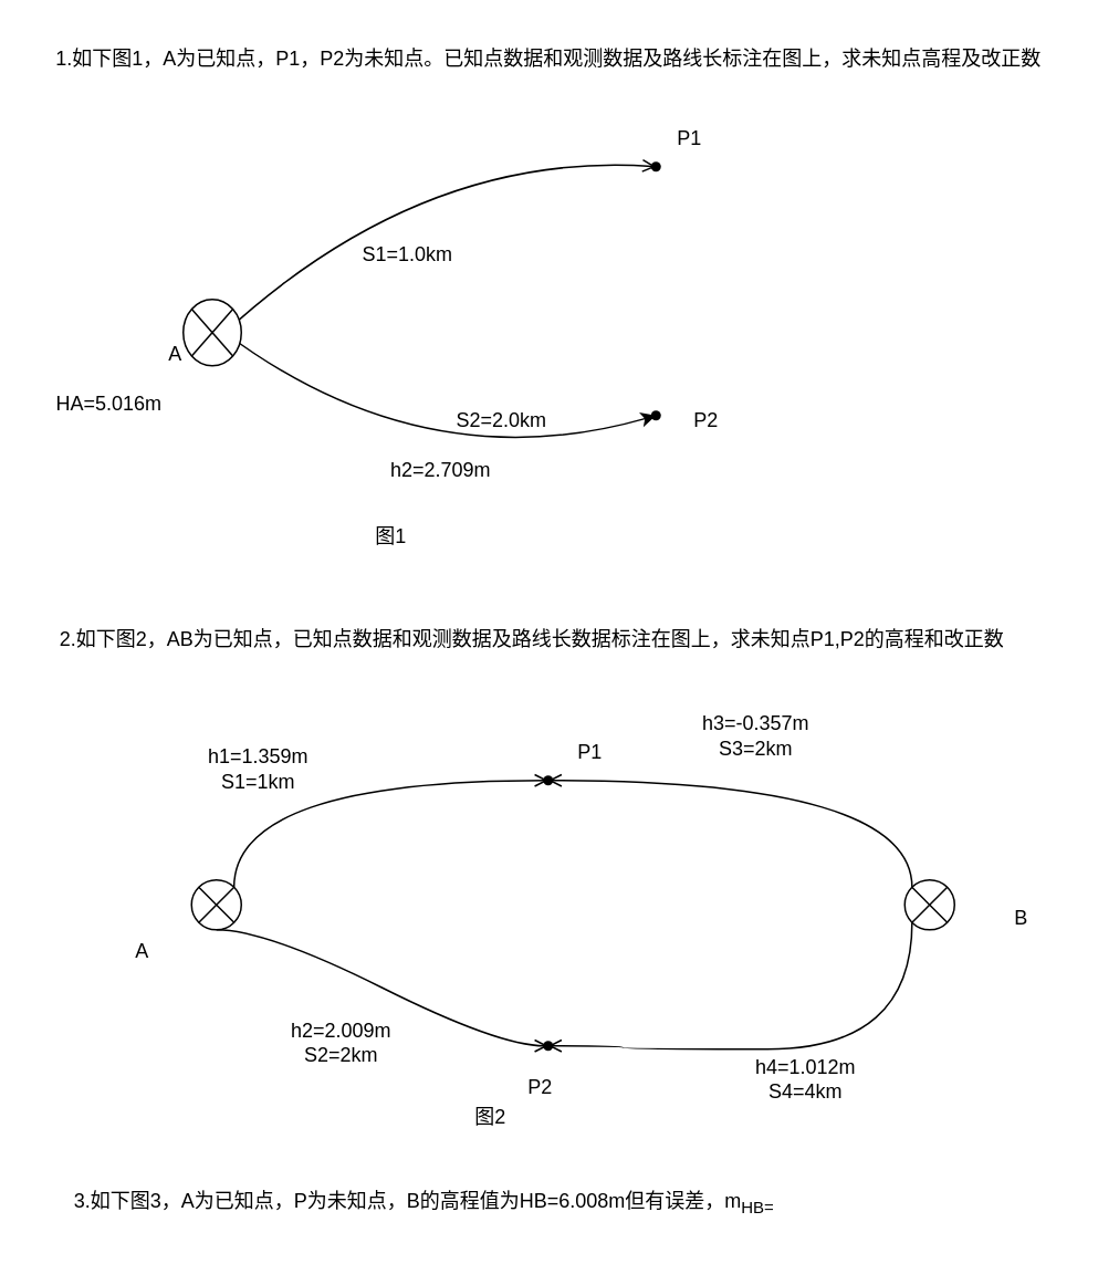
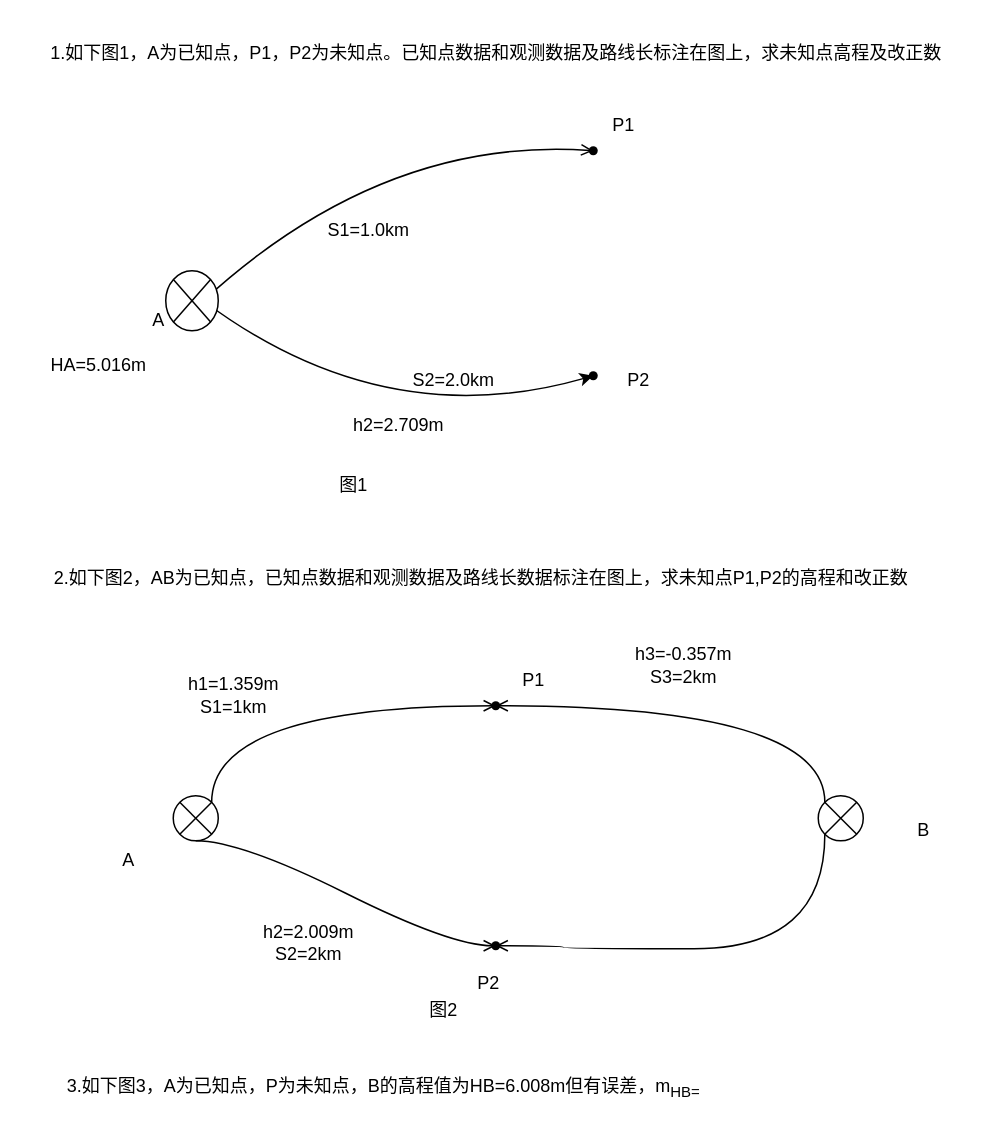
  <mxCell id="0" />
  <mxCell id="1" parent="0" />
  <mxCell id="2" value="" style="shape=waypoint;sketch=0;fillStyle=solid;size=6;pointerEvents=1;points=[];fillColor=none;resizable=0;rotatable=0;perimeter=centerPerimeter;snapToPoint=1;" vertex="1" parent="1"><mxGeometry x="385" y="240" width="20" height="20" as="geometry" /></mxCell>
  <mxCell id="3" value="" style="shape=waypoint;sketch=0;fillStyle=solid;size=6;pointerEvents=1;points=[];fillColor=none;resizable=0;rotatable=0;perimeter=centerPerimeter;snapToPoint=1;" vertex="1" parent="1"><mxGeometry x="385" y="90" width="20" height="20" as="geometry" /></mxCell>
  <mxCell id="4" value="" style="curved=1;endArrow=open;html=1;rounded=0;exitX=0.38;exitY=-0.08;exitDx=0;exitDy=0;exitPerimeter=0;entryX=0.1;entryY=0.12;entryDx=0;entryDy=0;entryPerimeter=0;endFill=0;strokeColor=default;" edge="1" parent="1" target="3"><mxGeometry width="50" height="50" relative="1" as="geometry"><mxPoint x="135" y="200" as="sourcePoint" /><mxPoint x="445" y="190" as="targetPoint" /><Array as="points"><mxPoint x="255" y="90" /></Array></mxGeometry></mxCell>
  <mxCell id="5" value="" style="curved=1;endArrow=classic;html=1;rounded=0;entryX=0.74;entryY=0.62;entryDx=0;entryDy=0;entryPerimeter=0;" edge="1" parent="1" target="2"><mxGeometry width="50" height="50" relative="1" as="geometry"><mxPoint x="135" y="200" as="sourcePoint" /><mxPoint x="445" y="190" as="targetPoint" /><Array as="points"><mxPoint x="255" y="290" /></Array></mxGeometry></mxCell>
  <mxCell id="6" value="P1" style="text;html=1;align=center;verticalAlign=middle;resizable=0;points=[];autosize=1;strokeColor=none;fillColor=none;" vertex="1" parent="1"><mxGeometry x="395" y="68" width="40" height="30" as="geometry" /></mxCell>
  <mxCell id="7" value="P2" style="text;html=1;align=center;verticalAlign=middle;resizable=0;points=[];autosize=1;strokeColor=none;fillColor=none;" vertex="1" parent="1"><mxGeometry x="405" y="238" width="40" height="30" as="geometry" /></mxCell>
  <mxCell id="8" value="A" style="text;html=1;align=center;verticalAlign=middle;resizable=0;points=[];autosize=1;strokeColor=none;fillColor=none;" vertex="1" parent="1"><mxGeometry x="90" y="198" width="30" height="30" as="geometry" /></mxCell>
  <mxCell id="9" value="S1=1.0km" style="text;html=1;align=center;verticalAlign=middle;resizable=0;points=[];autosize=1;strokeColor=none;fillColor=none;" vertex="1" parent="1"><mxGeometry x="205" y="138" width="80" height="30" as="geometry" /></mxCell>
  <mxCell id="10" value="h2=2.709m" style="text;html=1;align=center;verticalAlign=middle;resizable=0;points=[];autosize=1;strokeColor=none;fillColor=none;" vertex="1" parent="1"><mxGeometry x="225" y="268" width="80" height="30" as="geometry" /></mxCell>
  <mxCell id="11" value="&lt;span style=&quot;white-space: pre;&quot;&gt;&#09;&lt;/span&gt;&lt;span style=&quot;white-space: pre;&quot;&gt;&#09;&lt;/span&gt;S2=2.0km" style="text;html=1;align=center;verticalAlign=middle;resizable=0;points=[];autosize=1;strokeColor=none;fillColor=none;" vertex="1" parent="1"><mxGeometry x="210" y="238" width="130" height="30" as="geometry" /></mxCell>
  <mxCell id="12" value="HA=5.016m" style="text;html=1;align=center;verticalAlign=middle;resizable=0;points=[];autosize=1;strokeColor=none;fillColor=none;" vertex="1" parent="1"><mxGeometry x="20" y="228" width="90" height="30" as="geometry" /></mxCell>
  <mxCell id="13" value="" style="shape=sumEllipse;perimeter=ellipsePerimeter;whiteSpace=wrap;html=1;backgroundOutline=1;" vertex="1" parent="1"><mxGeometry x="110" y="180" width="35" height="40" as="geometry" /></mxCell>
  <mxCell id="14" value="1.如下图1，A为已知点，P1，P2为未知点。已知点数据和观测数据及路线长标注在图上，求未知点高程及改正数" style="text;html=1;align=center;verticalAlign=middle;resizable=0;points=[];autosize=1;strokeColor=none;fillColor=none;" vertex="1" parent="1"><mxGeometry x="20" y="20" width="620" height="30" as="geometry" /></mxCell>
  <mxCell id="15" value="图1" style="text;html=1;align=center;verticalAlign=middle;resizable=0;points=[];autosize=1;strokeColor=none;fillColor=none;" vertex="1" parent="1"><mxGeometry x="215" y="308" width="40" height="30" as="geometry" /></mxCell>
  <mxCell id="16" value="2.如下图2，AB为已知点，已知点数据和观测数据及路线长数据标注在图上，求未知点P1,P2的高程和改正数" style="text;html=1;align=center;verticalAlign=middle;resizable=0;points=[];autosize=1;strokeColor=none;fillColor=none;" vertex="1" parent="1"><mxGeometry x="25" y="370" width="590" height="30" as="geometry" /></mxCell>
  <mxCell id="17" value="" style="shape=sumEllipse;perimeter=ellipsePerimeter;whiteSpace=wrap;html=1;backgroundOutline=1;" vertex="1" parent="1"><mxGeometry x="115" y="530" width="30" height="30" as="geometry" /></mxCell>
  <mxCell id="18" value="" style="shape=sumEllipse;perimeter=ellipsePerimeter;whiteSpace=wrap;html=1;backgroundOutline=1;" vertex="1" parent="1"><mxGeometry x="545" y="530" width="30" height="30" as="geometry" /></mxCell>
  <mxCell id="19" value="" style="shape=waypoint;sketch=0;fillStyle=solid;size=6;pointerEvents=1;points=[];fillColor=none;resizable=0;rotatable=0;perimeter=centerPerimeter;snapToPoint=1;" vertex="1" parent="1"><mxGeometry x="320" y="620" width="20" height="20" as="geometry" /></mxCell>
  <mxCell id="20" value="" style="shape=waypoint;sketch=0;fillStyle=solid;size=6;pointerEvents=1;points=[];fillColor=none;resizable=0;rotatable=0;perimeter=centerPerimeter;snapToPoint=1;" vertex="1" parent="1"><mxGeometry x="320" y="460" width="20" height="20" as="geometry" /></mxCell>
  <mxCell id="21" value="A" style="text;html=1;align=center;verticalAlign=middle;resizable=0;points=[];autosize=1;strokeColor=none;fillColor=none;" vertex="1" parent="1"><mxGeometry x="70" y="558" width="30" height="30" as="geometry" /></mxCell>
  <mxCell id="22" value="B" style="text;html=1;align=center;verticalAlign=middle;resizable=0;points=[];autosize=1;strokeColor=none;fillColor=none;" vertex="1" parent="1"><mxGeometry x="600" y="538" width="30" height="30" as="geometry" /></mxCell>
  <mxCell id="23" value="P1" style="text;html=1;align=center;verticalAlign=middle;resizable=0;points=[];autosize=1;strokeColor=none;fillColor=none;" vertex="1" parent="1"><mxGeometry x="335" y="438" width="40" height="30" as="geometry" /></mxCell>
  <mxCell id="24" value="P2" style="text;html=1;align=center;verticalAlign=middle;resizable=0;points=[];autosize=1;strokeColor=none;fillColor=none;" vertex="1" parent="1"><mxGeometry x="305" y="640" width="40" height="30" as="geometry" /></mxCell>
  <mxCell id="25" style="edgeStyle=orthogonalEdgeStyle;rounded=0;orthogonalLoop=1;jettySize=auto;html=1;exitX=1;exitY=0;exitDx=0;exitDy=0;entryX=0.19;entryY=0.58;entryDx=0;entryDy=0;entryPerimeter=0;curved=1;endArrow=open;endFill=0;" edge="1" parent="1" source="17" target="20"><mxGeometry relative="1" as="geometry"><Array as="points"><mxPoint x="141" y="470" /></Array></mxGeometry></mxCell>
  <mxCell id="26" style="edgeStyle=orthogonalEdgeStyle;rounded=0;orthogonalLoop=1;jettySize=auto;html=1;exitX=0;exitY=0;exitDx=0;exitDy=0;entryX=0.95;entryY=1.14;entryDx=0;entryDy=0;entryPerimeter=0;curved=1;startArrow=none;startFill=0;endArrow=open;endFill=0;" edge="1" parent="1" source="18" target="20"><mxGeometry relative="1" as="geometry"><Array as="points"><mxPoint x="549" y="470" /></Array></mxGeometry></mxCell>
  <mxCell id="27" style="edgeStyle=entityRelationEdgeStyle;rounded=0;orthogonalLoop=1;jettySize=auto;html=1;exitX=0.5;exitY=1;exitDx=0;exitDy=0;entryX=0.11;entryY=0.54;entryDx=0;entryDy=0;entryPerimeter=0;curved=1;endArrow=open;endFill=0;" edge="1" parent="1" source="17" target="19"><mxGeometry relative="1" as="geometry"><Array as="points"><mxPoint x="225" y="630" /><mxPoint x="215" y="650" /></Array></mxGeometry></mxCell>
  <mxCell id="28" style="edgeStyle=orthogonalEdgeStyle;rounded=0;orthogonalLoop=1;jettySize=auto;html=1;exitX=0;exitY=1;exitDx=0;exitDy=0;curved=1;endArrow=open;endFill=0;entryX=0.95;entryY=0.46;entryDx=0;entryDy=0;entryPerimeter=0;" edge="1" parent="1" source="18" target="19"><mxGeometry relative="1" as="geometry"><mxPoint x="325" y="650" as="targetPoint" /><Array as="points"><mxPoint x="549" y="632" /><mxPoint x="375" y="632" /><mxPoint x="375" y="630" /></Array></mxGeometry></mxCell>
  <mxCell id="29" value="h1=1.359m&lt;div&gt;S1=1km&lt;/div&gt;" style="text;html=1;align=center;verticalAlign=middle;resizable=0;points=[];autosize=1;strokeColor=none;fillColor=none;" vertex="1" parent="1"><mxGeometry x="115" y="443" width="80" height="40" as="geometry" /></mxCell>
  <mxCell id="30" value="h3=-0.357m&lt;div&gt;S3=2km&lt;/div&gt;" style="text;html=1;align=center;verticalAlign=middle;resizable=0;points=[];autosize=1;strokeColor=none;fillColor=none;" vertex="1" parent="1"><mxGeometry x="410" y="423" width="90" height="40" as="geometry" /></mxCell>
- <mxCell id="31" value="h4=1.012m&lt;div&gt;S4=4km&lt;/div&gt;" style="text;html=1;align=center;verticalAlign=middle;resizable=0;points=[];autosize=1;strokeColor=none;fillColor=none;" vertex="1" parent="1"><mxGeometry x="445" y="630" width="80" height="40" as="geometry" /></mxCell>
  <mxCell id="32" value="h2=2.009m&lt;div&gt;S2=2km&lt;/div&gt;" style="text;html=1;align=center;verticalAlign=middle;resizable=0;points=[];autosize=1;strokeColor=none;fillColor=none;" vertex="1" parent="1"><mxGeometry x="165" y="608" width="80" height="40" as="geometry" /></mxCell>
  <mxCell id="33" value="3.如下图3，A为已知点，P为未知点，B的高程值为HB=6.008m但有误差，m&lt;sub&gt;HB=&lt;/sub&gt;" style="text;html=1;align=center;verticalAlign=middle;resizable=0;points=[];autosize=1;strokeColor=none;fillColor=none;" vertex="1" parent="1"><mxGeometry x="30" y="710" width="450" height="30" as="geometry" /></mxCell>
  <mxCell id="34" value="图2" style="text;html=1;align=center;verticalAlign=middle;resizable=0;points=[];autosize=1;strokeColor=none;fillColor=none;" vertex="1" parent="1"><mxGeometry x="275" y="658" width="40" height="30" as="geometry" /></mxCell>
